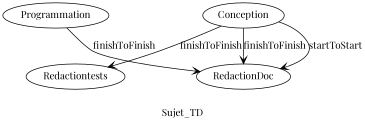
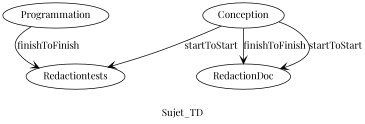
  digraph {
    fontname="Playfair Display"
    label=Sujet_TD
    node [fontname="Playfair Display"]
    edge [arrowhead=vee fontname="Playfair Display"]
    Conception
    RedactionDoc
    Redactiontests
    Programmation
    Conception -> RedactionDoc [label=finishToFinish]
    Conception -> RedactionDoc [label=startToStart]
-   Conception -> Redactiontests [label=finishToFinish]
-   Programmation -> RedactionDoc [label=finishToFinish]
+   Conception -> Redactiontests [label=startToStart]
+   Programmation -> Redactiontests [label=finishToFinish]
  }
